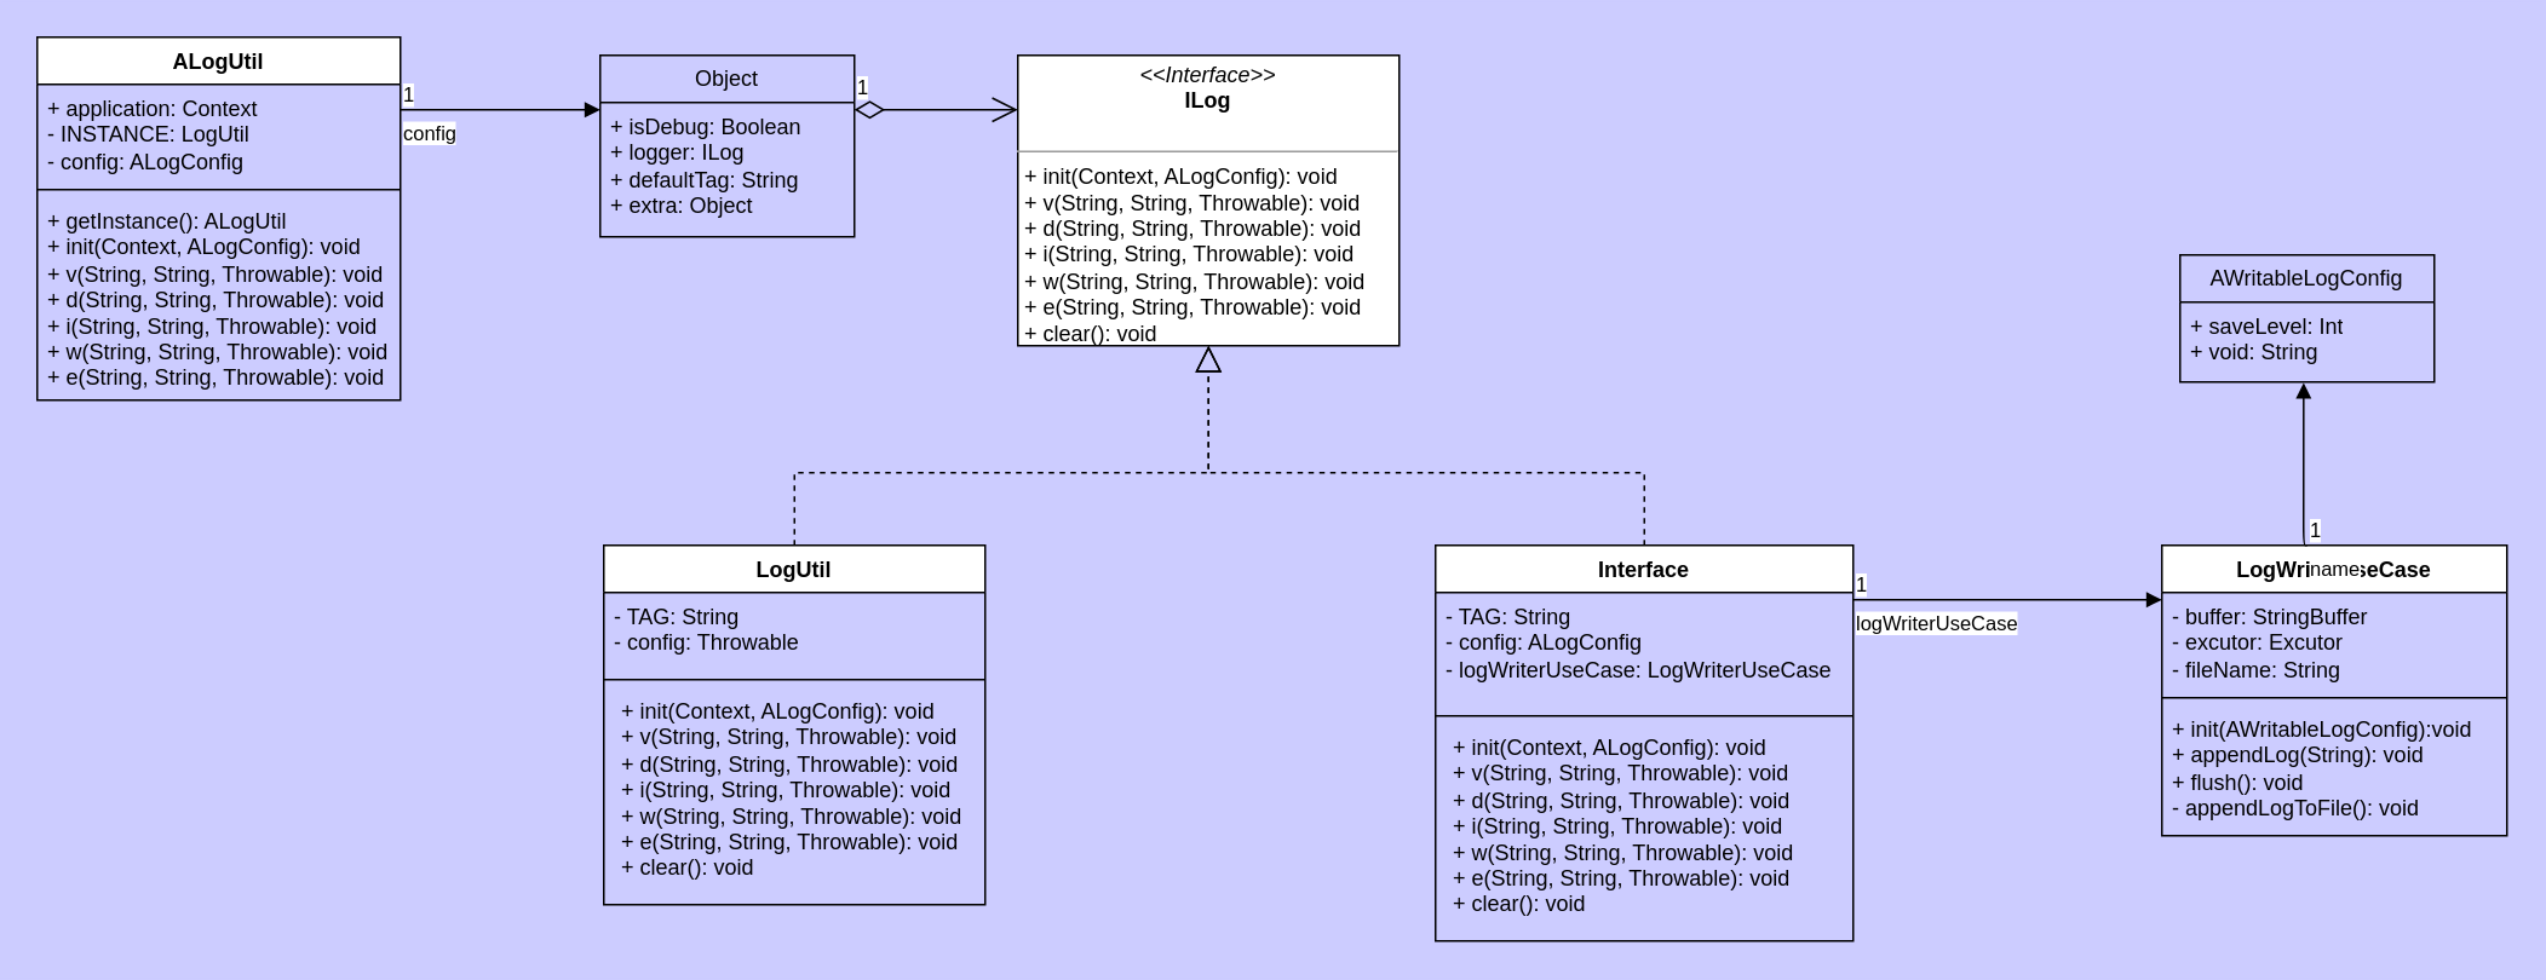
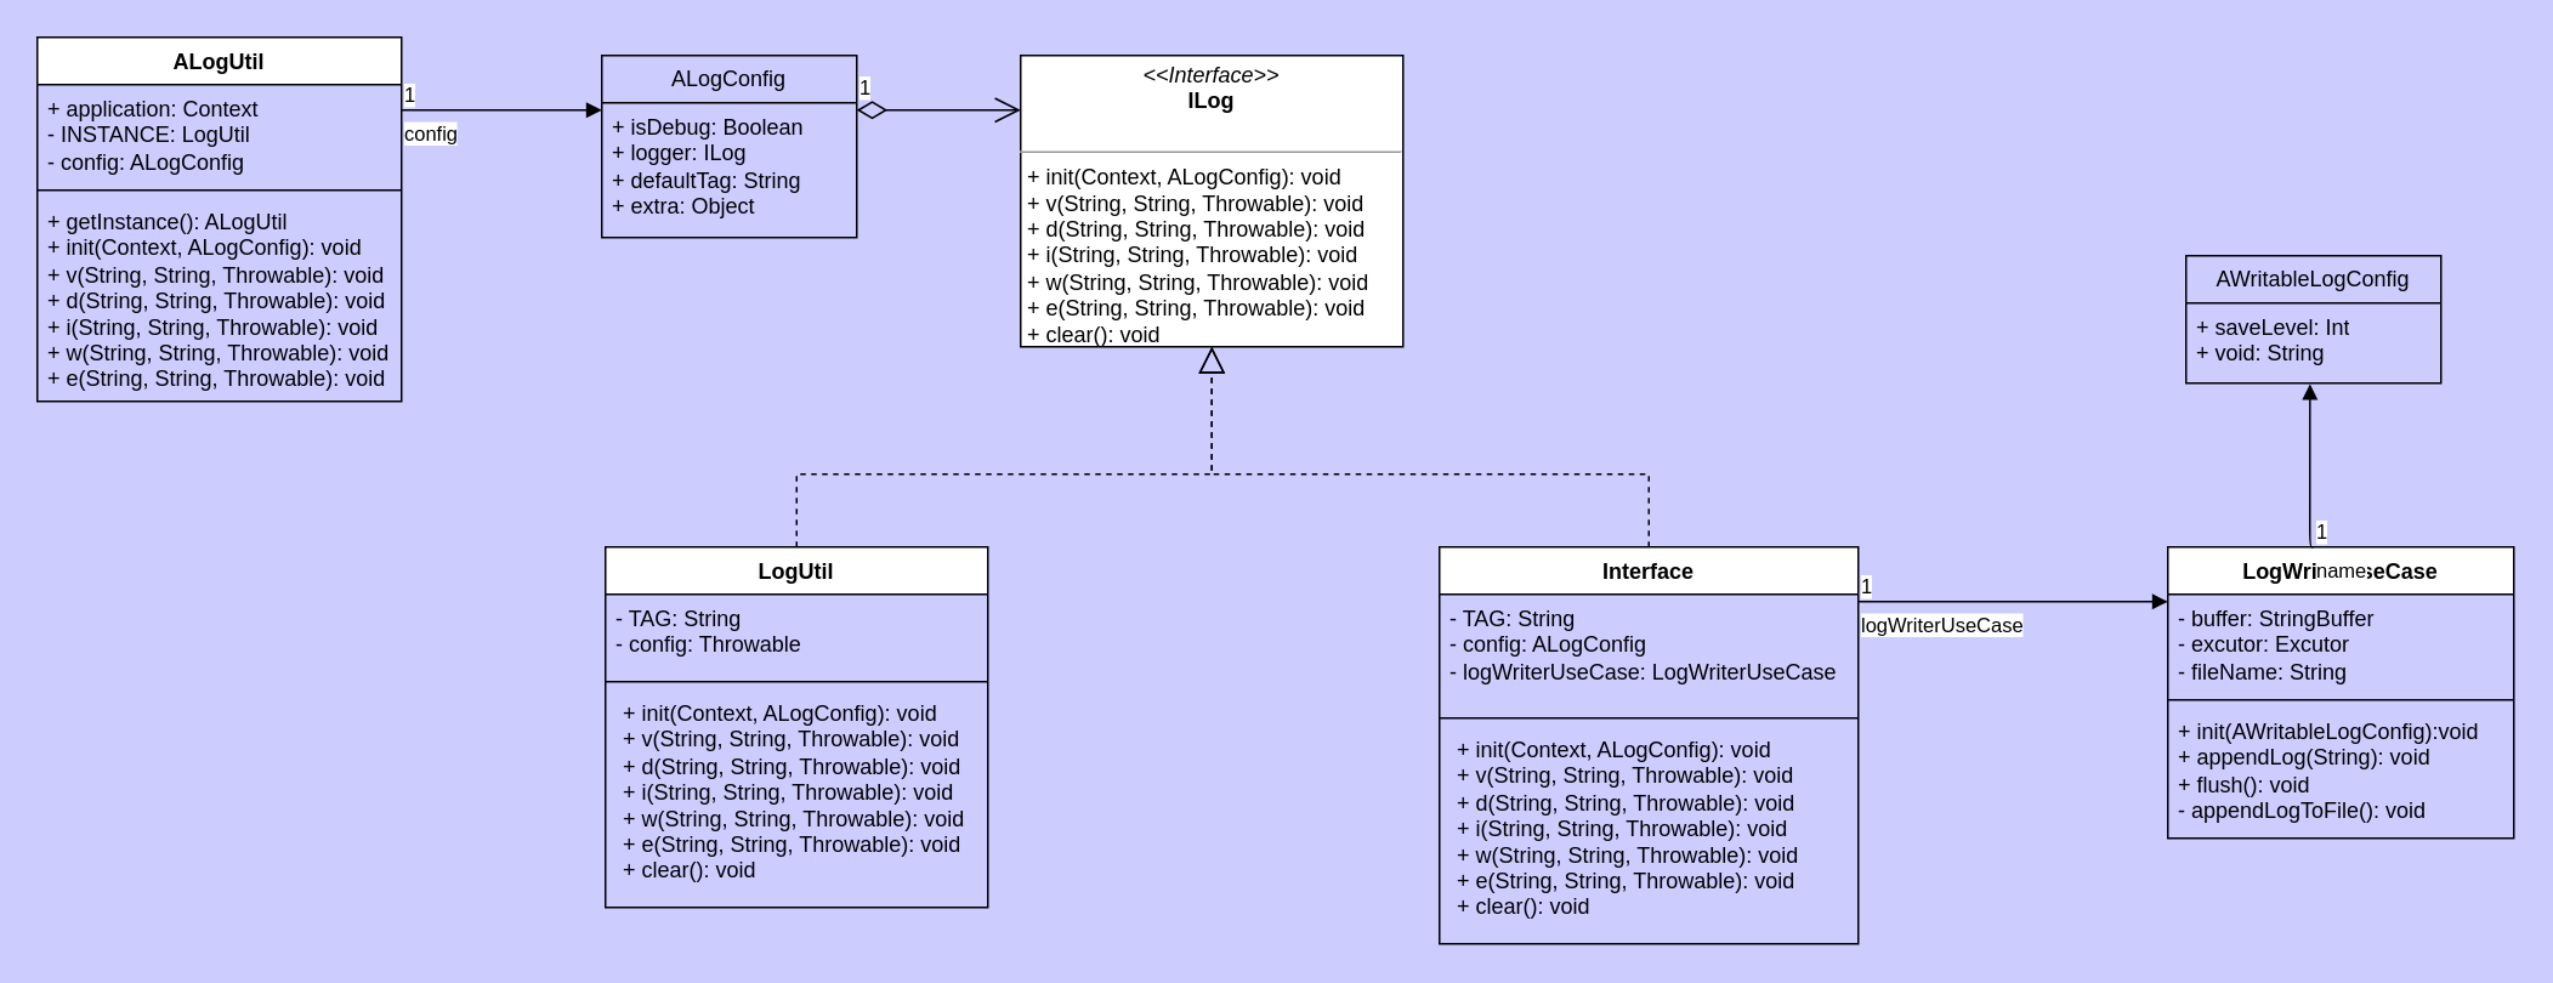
  <mxCell id="0" />
  <mxCell id="1" parent="0" />
  <mxCell id="2" value="&lt;p style=&quot;margin:0px;margin-top:4px;text-align:center;&quot;&gt;&lt;i&gt;&amp;lt;&amp;lt;Interface&amp;gt;&amp;gt;&lt;/i&gt;&lt;br&gt;&lt;b&gt;ILog&lt;/b&gt;&lt;/p&gt;&lt;p style=&quot;margin:0px;margin-left:4px;&quot;&gt;&lt;br&gt;&lt;/p&gt;&lt;hr size=&quot;1&quot;&gt;&lt;p style=&quot;margin:0px;margin-left:4px;&quot;&gt;+ init(Context, ALogConfig): void&lt;/p&gt;&lt;p style=&quot;margin:0px;margin-left:4px;&quot;&gt;+ v(String, String, Throwable): void&lt;br&gt;+ d(String, String, Throwable): void&lt;/p&gt;&lt;p style=&quot;margin:0px;margin-left:4px;&quot;&gt;+ i(String, String, Throwable): void&lt;/p&gt;&lt;p style=&quot;margin:0px;margin-left:4px;&quot;&gt;+ w(String, String, Throwable): void&lt;/p&gt;&lt;p style=&quot;margin:0px;margin-left:4px;&quot;&gt;+ e(String, String, Throwable): void&lt;/p&gt;&lt;p style=&quot;margin:0px;margin-left:4px;&quot;&gt;+ clear(): void&lt;/p&gt;" style="verticalAlign=top;align=left;overflow=fill;fontSize=12;fontFamily=Helvetica;html=1;whiteSpace=wrap;rounded=0;" parent="1" vertex="1"><mxGeometry x="560" y="30" width="210" height="160" as="geometry" /></mxCell>
  <mxCell id="3" value="LogUtil" style="swimlane;fontStyle=1;align=center;verticalAlign=top;childLayout=stackLayout;horizontal=1;startSize=26;horizontalStack=0;resizeParent=1;resizeParentMax=0;resizeLast=0;collapsible=1;marginBottom=0;whiteSpace=wrap;html=1;rounded=0;" parent="1" vertex="1"><mxGeometry x="332" y="300" width="210" height="198" as="geometry" /></mxCell>
  <mxCell id="4" value="- TAG: String&lt;br&gt;- config: Throwable" style="text;strokeColor=none;fillColor=none;align=left;verticalAlign=top;spacingLeft=4;spacingRight=4;overflow=hidden;rotatable=0;points=[[0,0.5],[1,0.5]];portConstraint=eastwest;whiteSpace=wrap;html=1;rounded=0;" parent="3" vertex="1"><mxGeometry y="26" width="210" height="44" as="geometry" /></mxCell>
  <mxCell id="5" value="" style="line;strokeWidth=1;fillColor=none;align=left;verticalAlign=middle;spacingTop=-1;spacingLeft=3;spacingRight=3;rotatable=0;labelPosition=right;points=[];portConstraint=eastwest;strokeColor=inherit;rounded=0;" parent="3" vertex="1"><mxGeometry y="70" width="210" height="8" as="geometry" /></mxCell>
  <mxCell id="6" value="&lt;p style=&quot;border-color: var(--border-color); margin: 0px 0px 0px 4px;&quot;&gt;+ init(Context, ALogConfig): void&lt;/p&gt;&lt;p style=&quot;border-color: var(--border-color); margin: 0px 0px 0px 4px;&quot;&gt;+ v(String, String, Throwable): void&lt;br style=&quot;border-color: var(--border-color);&quot;&gt;+ d(String, String, Throwable): void&lt;/p&gt;&lt;p style=&quot;border-color: var(--border-color); margin: 0px 0px 0px 4px;&quot;&gt;+ i(String, String, Throwable): void&lt;/p&gt;&lt;p style=&quot;border-color: var(--border-color); margin: 0px 0px 0px 4px;&quot;&gt;+ w(String, String, Throwable): void&lt;/p&gt;&lt;p style=&quot;border-color: var(--border-color); margin: 0px 0px 0px 4px;&quot;&gt;+ e(String, String, Throwable): void&lt;/p&gt;&lt;p style=&quot;border-color: var(--border-color); margin: 0px 0px 0px 4px;&quot;&gt;+ clear(): void&lt;/p&gt;" style="text;strokeColor=none;fillColor=none;align=left;verticalAlign=top;spacingLeft=4;spacingRight=4;overflow=hidden;rotatable=0;points=[[0,0.5],[1,0.5]];portConstraint=eastwest;whiteSpace=wrap;html=1;rounded=0;" parent="3" vertex="1"><mxGeometry y="78" width="210" height="120" as="geometry" /></mxCell>
  <mxCell id="7" value="" style="endArrow=block;dashed=1;endFill=0;endSize=12;html=1;rounded=0;entryX=0.5;entryY=1;entryDx=0;entryDy=0;exitX=0.5;exitY=0;exitDx=0;exitDy=0;" parent="1" source="3" target="2" edge="1"><mxGeometry width="160" relative="1" as="geometry"><mxPoint x="660" y="250" as="sourcePoint" /><mxPoint x="510" y="200" as="targetPoint" /><Array as="points"><mxPoint x="437" y="260" /><mxPoint x="665" y="260" /></Array></mxGeometry></mxCell>
  <mxCell id="8" value="ALogUtil" style="swimlane;fontStyle=1;align=center;verticalAlign=top;childLayout=stackLayout;horizontal=1;startSize=26;horizontalStack=0;resizeParent=1;resizeParentMax=0;resizeLast=0;collapsible=1;marginBottom=0;whiteSpace=wrap;html=1;rounded=0;" parent="1" vertex="1"><mxGeometry x="20" y="20" width="200" height="200" as="geometry" /></mxCell>
  <mxCell id="9" value="+ application: Context&lt;br&gt;- INSTANCE: LogUtil&lt;br&gt;- config: ALogConfig" style="text;strokeColor=none;fillColor=none;align=left;verticalAlign=top;spacingLeft=4;spacingRight=4;overflow=hidden;rotatable=0;points=[[0,0.5],[1,0.5]];portConstraint=eastwest;whiteSpace=wrap;html=1;rounded=0;" parent="8" vertex="1"><mxGeometry y="26" width="200" height="54" as="geometry" /></mxCell>
  <mxCell id="10" value="" style="line;strokeWidth=1;fillColor=none;align=left;verticalAlign=middle;spacingTop=-1;spacingLeft=3;spacingRight=3;rotatable=0;labelPosition=right;points=[];portConstraint=eastwest;strokeColor=inherit;rounded=0;" parent="8" vertex="1"><mxGeometry y="80" width="200" height="8" as="geometry" /></mxCell>
  <mxCell id="11" value="+ getInstance(): ALogUtil&lt;br&gt;+ init(Context, ALogConfig): void&lt;br&gt;&lt;span style=&quot;background-color: initial;&quot;&gt;+ v(String, String, Throwable): void&lt;br&gt;&lt;/span&gt;&lt;span style=&quot;background-color: initial;&quot;&gt;+ d(String, String, Throwable): void&lt;br&gt;&lt;/span&gt;&lt;span style=&quot;background-color: initial;&quot;&gt;+ i(String, String, Throwable): void&lt;br&gt;&lt;/span&gt;&lt;span style=&quot;background-color: initial;&quot;&gt;+ w(String, String, Throwable): void&lt;br&gt;&lt;/span&gt;&lt;span style=&quot;background-color: initial;&quot;&gt;+ e(String, String, Throwable): void&lt;/span&gt;&lt;span style=&quot;background-color: initial;&quot;&gt;&lt;br&gt;&lt;/span&gt;" style="text;strokeColor=none;fillColor=none;align=left;verticalAlign=top;spacingLeft=4;spacingRight=4;overflow=hidden;rotatable=0;points=[[0,0.5],[1,0.5]];portConstraint=eastwest;whiteSpace=wrap;html=1;rounded=0;" parent="8" vertex="1"><mxGeometry y="88" width="200" height="112" as="geometry" /></mxCell>
- <mxCell id="12" value="Object" style="swimlane;fontStyle=0;childLayout=stackLayout;horizontal=1;startSize=26;fillColor=none;horizontalStack=0;resizeParent=1;resizeParentMax=0;resizeLast=0;collapsible=1;marginBottom=0;whiteSpace=wrap;html=1;rounded=0;" parent="1" vertex="1"><mxGeometry x="330" y="30" width="140" height="100" as="geometry" /></mxCell>
+ <mxCell id="12" value="ALogConfig" style="swimlane;fontStyle=0;childLayout=stackLayout;horizontal=1;startSize=26;fillColor=none;horizontalStack=0;resizeParent=1;resizeParentMax=0;resizeLast=0;collapsible=1;marginBottom=0;whiteSpace=wrap;html=1;rounded=0;" parent="1" vertex="1"><mxGeometry x="330" y="30" width="140" height="100" as="geometry" /></mxCell>
  <mxCell id="13" value="+ isDebug: Boolean&lt;br&gt;+ logger: ILog&lt;br&gt;+ defaultTag: String&lt;br&gt;+ extra: Object" style="text;strokeColor=none;fillColor=none;align=left;verticalAlign=top;spacingLeft=4;spacingRight=4;overflow=hidden;rotatable=0;points=[[0,0.5],[1,0.5]];portConstraint=eastwest;whiteSpace=wrap;html=1;rounded=0;" parent="12" vertex="1"><mxGeometry y="26" width="140" height="74" as="geometry" /></mxCell>
  <mxCell id="14" value="Interface" style="swimlane;fontStyle=1;align=center;verticalAlign=top;childLayout=stackLayout;horizontal=1;startSize=26;horizontalStack=0;resizeParent=1;resizeParentMax=0;resizeLast=0;collapsible=1;marginBottom=0;whiteSpace=wrap;html=1;rounded=0;" parent="1" vertex="1"><mxGeometry x="790" y="300" width="230" height="218" as="geometry" /></mxCell>
  <mxCell id="15" value="- TAG: String&lt;br&gt;- config: ALogConfig&lt;br&gt;- logWriterUseCase: LogWriterUseCase" style="text;strokeColor=none;fillColor=none;align=left;verticalAlign=top;spacingLeft=4;spacingRight=4;overflow=hidden;rotatable=0;points=[[0,0.5],[1,0.5]];portConstraint=eastwest;whiteSpace=wrap;html=1;rounded=0;" parent="14" vertex="1"><mxGeometry y="26" width="230" height="64" as="geometry" /></mxCell>
  <mxCell id="16" value="" style="line;strokeWidth=1;fillColor=none;align=left;verticalAlign=middle;spacingTop=-1;spacingLeft=3;spacingRight=3;rotatable=0;labelPosition=right;points=[];portConstraint=eastwest;strokeColor=inherit;rounded=0;" parent="14" vertex="1"><mxGeometry y="90" width="230" height="8" as="geometry" /></mxCell>
  <mxCell id="17" value="&lt;p style=&quot;border-color: var(--border-color); margin: 0px 0px 0px 4px;&quot;&gt;+ init(Context, ALogConfig): void&lt;/p&gt;&lt;p style=&quot;border-color: var(--border-color); margin: 0px 0px 0px 4px;&quot;&gt;+ v(String, String, Throwable): void&lt;br style=&quot;border-color: var(--border-color);&quot;&gt;+ d(String, String, Throwable): void&lt;/p&gt;&lt;p style=&quot;border-color: var(--border-color); margin: 0px 0px 0px 4px;&quot;&gt;+ i(String, String, Throwable): void&lt;/p&gt;&lt;p style=&quot;border-color: var(--border-color); margin: 0px 0px 0px 4px;&quot;&gt;+ w(String, String, Throwable): void&lt;/p&gt;&lt;p style=&quot;border-color: var(--border-color); margin: 0px 0px 0px 4px;&quot;&gt;+ e(String, String, Throwable): void&lt;/p&gt;&lt;p style=&quot;border-color: var(--border-color); margin: 0px 0px 0px 4px;&quot;&gt;+ clear(): void&lt;/p&gt;" style="text;strokeColor=none;fillColor=none;align=left;verticalAlign=top;spacingLeft=4;spacingRight=4;overflow=hidden;rotatable=0;points=[[0,0.5],[1,0.5]];portConstraint=eastwest;whiteSpace=wrap;html=1;rounded=0;" parent="14" vertex="1"><mxGeometry y="98" width="230" height="120" as="geometry" /></mxCell>
  <mxCell id="18" value="" style="endArrow=block;dashed=1;endFill=0;endSize=12;html=1;rounded=0;entryX=0.5;entryY=1;entryDx=0;entryDy=0;exitX=0.5;exitY=0;exitDx=0;exitDy=0;" parent="1" source="14" target="2" edge="1"><mxGeometry width="160" relative="1" as="geometry"><mxPoint x="660" y="300" as="sourcePoint" /><mxPoint x="670" y="200" as="targetPoint" /><Array as="points"><mxPoint x="905" y="260" /><mxPoint x="665" y="260" /></Array></mxGeometry></mxCell>
  <mxCell id="19" value="LogWriterUseCase" style="swimlane;fontStyle=1;align=center;verticalAlign=top;childLayout=stackLayout;horizontal=1;startSize=26;horizontalStack=0;resizeParent=1;resizeParentMax=0;resizeLast=0;collapsible=1;marginBottom=0;whiteSpace=wrap;html=1;rounded=0;" parent="1" vertex="1"><mxGeometry x="1190" y="300" width="190" height="160" as="geometry" /></mxCell>
  <mxCell id="20" value="- buffer: StringBuffer&lt;br&gt;- excutor: Excutor&lt;br&gt;- fileName: String" style="text;strokeColor=none;fillColor=none;align=left;verticalAlign=top;spacingLeft=4;spacingRight=4;overflow=hidden;rotatable=0;points=[[0,0.5],[1,0.5]];portConstraint=eastwest;whiteSpace=wrap;html=1;rounded=0;" parent="19" vertex="1"><mxGeometry y="26" width="190" height="54" as="geometry" /></mxCell>
  <mxCell id="21" value="" style="line;strokeWidth=1;fillColor=none;align=left;verticalAlign=middle;spacingTop=-1;spacingLeft=3;spacingRight=3;rotatable=0;labelPosition=right;points=[];portConstraint=eastwest;strokeColor=inherit;rounded=0;" parent="19" vertex="1"><mxGeometry y="80" width="190" height="8" as="geometry" /></mxCell>
  <mxCell id="22" value="+ init(AWritableLogConfig):void&lt;br&gt;+ appendLog(String): void&lt;br&gt;+ flush(): void&lt;br&gt;- appendLogToFile(): void" style="text;strokeColor=none;fillColor=none;align=left;verticalAlign=top;spacingLeft=4;spacingRight=4;overflow=hidden;rotatable=0;points=[[0,0.5],[1,0.5]];portConstraint=eastwest;whiteSpace=wrap;html=1;rounded=0;" parent="19" vertex="1"><mxGeometry y="88" width="190" height="72" as="geometry" /></mxCell>
  <mxCell id="23" value="logWriterUseCase" style="endArrow=block;endFill=1;html=1;edgeStyle=orthogonalEdgeStyle;align=left;verticalAlign=top;rounded=0;" parent="1" edge="1"><mxGeometry x="-1" relative="1" as="geometry"><mxPoint x="1020" y="330" as="sourcePoint" /><mxPoint x="1190" y="330" as="targetPoint" /></mxGeometry></mxCell>
  <mxCell id="24" value="1" style="edgeLabel;resizable=0;html=1;align=left;verticalAlign=bottom;rounded=0;" parent="23" connectable="0" vertex="1"><mxGeometry x="-1" relative="1" as="geometry" /></mxCell>
  <mxCell id="25" value="config" style="endArrow=block;endFill=1;html=1;edgeStyle=orthogonalEdgeStyle;align=left;verticalAlign=top;" parent="1" edge="1"><mxGeometry x="-1" relative="1" as="geometry"><mxPoint x="220" y="60" as="sourcePoint" /><mxPoint x="330" y="60" as="targetPoint" /></mxGeometry></mxCell>
  <mxCell id="26" value="1" style="edgeLabel;resizable=0;html=1;align=left;verticalAlign=bottom;" parent="25" connectable="0" vertex="1"><mxGeometry x="-1" relative="1" as="geometry" /></mxCell>
  <mxCell id="27" value="1" style="endArrow=open;html=1;endSize=12;startArrow=diamondThin;startSize=14;startFill=0;edgeStyle=orthogonalEdgeStyle;align=left;verticalAlign=bottom;" parent="1" edge="1"><mxGeometry x="-1" y="3" relative="1" as="geometry"><mxPoint x="470" y="60" as="sourcePoint" /><mxPoint x="560" y="60" as="targetPoint" /></mxGeometry></mxCell>
  <mxCell id="28" value="AWritableLogConfig" style="swimlane;fontStyle=0;childLayout=stackLayout;horizontal=1;startSize=26;fillColor=none;horizontalStack=0;resizeParent=1;resizeParentMax=0;resizeLast=0;collapsible=1;marginBottom=0;whiteSpace=wrap;html=1;rounded=0;" parent="1" vertex="1"><mxGeometry x="1200" y="140" width="140" height="70" as="geometry" /></mxCell>
  <mxCell id="29" value="+ saveLevel: Int&lt;br&gt;+ void: String" style="text;strokeColor=none;fillColor=none;align=left;verticalAlign=top;spacingLeft=4;spacingRight=4;overflow=hidden;rotatable=0;points=[[0,0.5],[1,0.5]];portConstraint=eastwest;whiteSpace=wrap;html=1;rounded=0;" parent="28" vertex="1"><mxGeometry y="26" width="140" height="44" as="geometry" /></mxCell>
  <mxCell id="30" value="name" style="endArrow=block;endFill=1;html=1;edgeStyle=orthogonalEdgeStyle;align=left;verticalAlign=top;entryX=0.486;entryY=1.011;entryDx=0;entryDy=0;entryPerimeter=0;" parent="1" edge="1"><mxGeometry x="-1" relative="1" as="geometry"><mxPoint x="1270" y="300" as="sourcePoint" /><mxPoint x="1268.04" y="210.484" as="targetPoint" /><Array as="points"><mxPoint x="1268" y="300" /></Array></mxGeometry></mxCell>
  <mxCell id="31" value="1" style="edgeLabel;resizable=0;html=1;align=left;verticalAlign=bottom;" parent="30" connectable="0" vertex="1"><mxGeometry x="-1" relative="1" as="geometry" /></mxCell>
